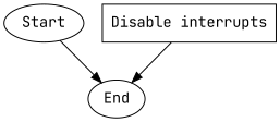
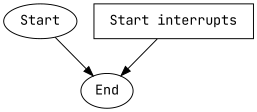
  digraph {
    fontname="JetBrains Mono"
    rankdir=TB
    node [fontname="JetBrains Mono" shape=ellipse]
    edge [fontname="JetBrains Mono"]
    n1 [label=Start]
    n2 [label=End]
-   n3 [label="Disable interrupts" shape=box]
+   n3 [label="Start interrupts" shape=box]
    n1 -> n2
    n3 -> n2
  }
